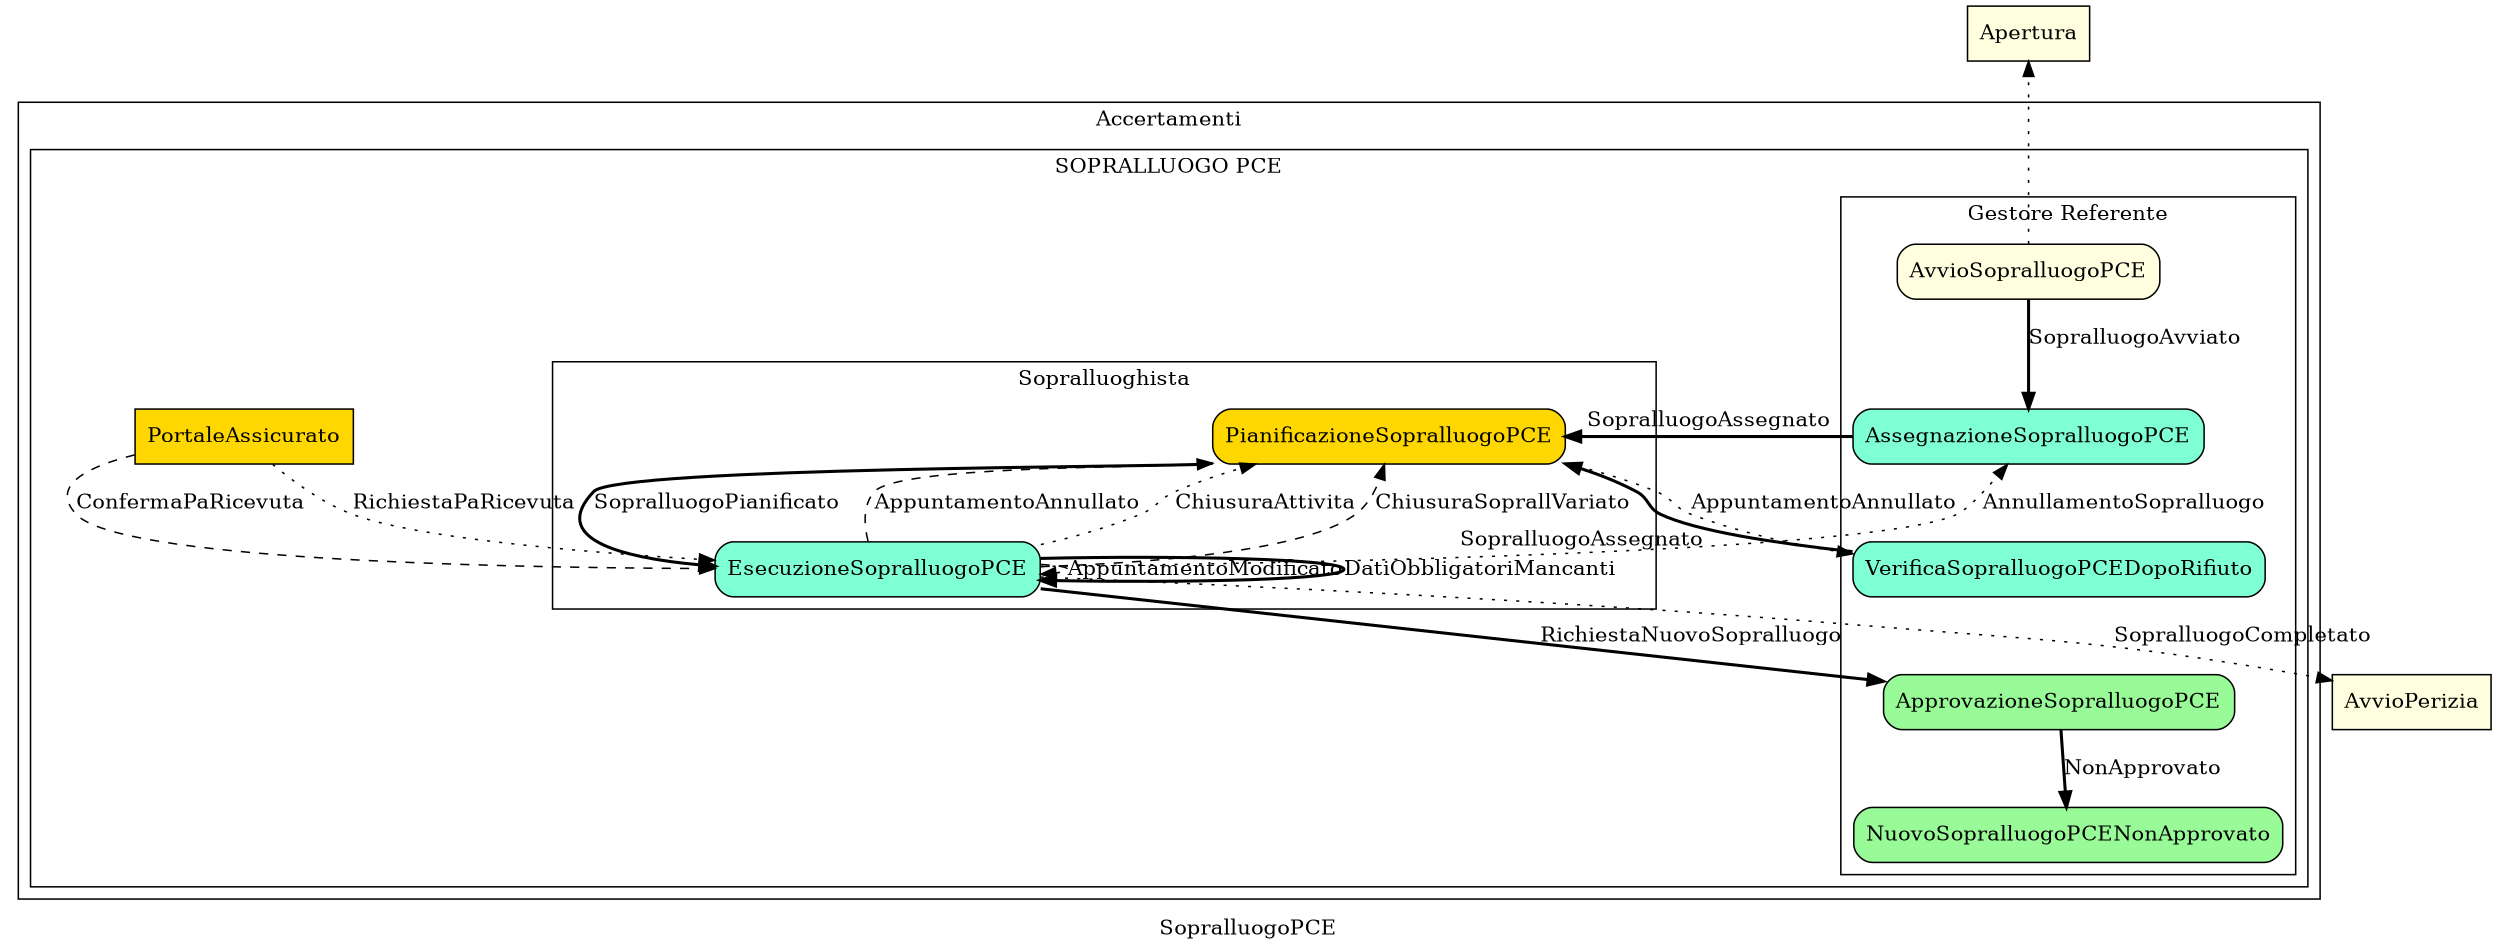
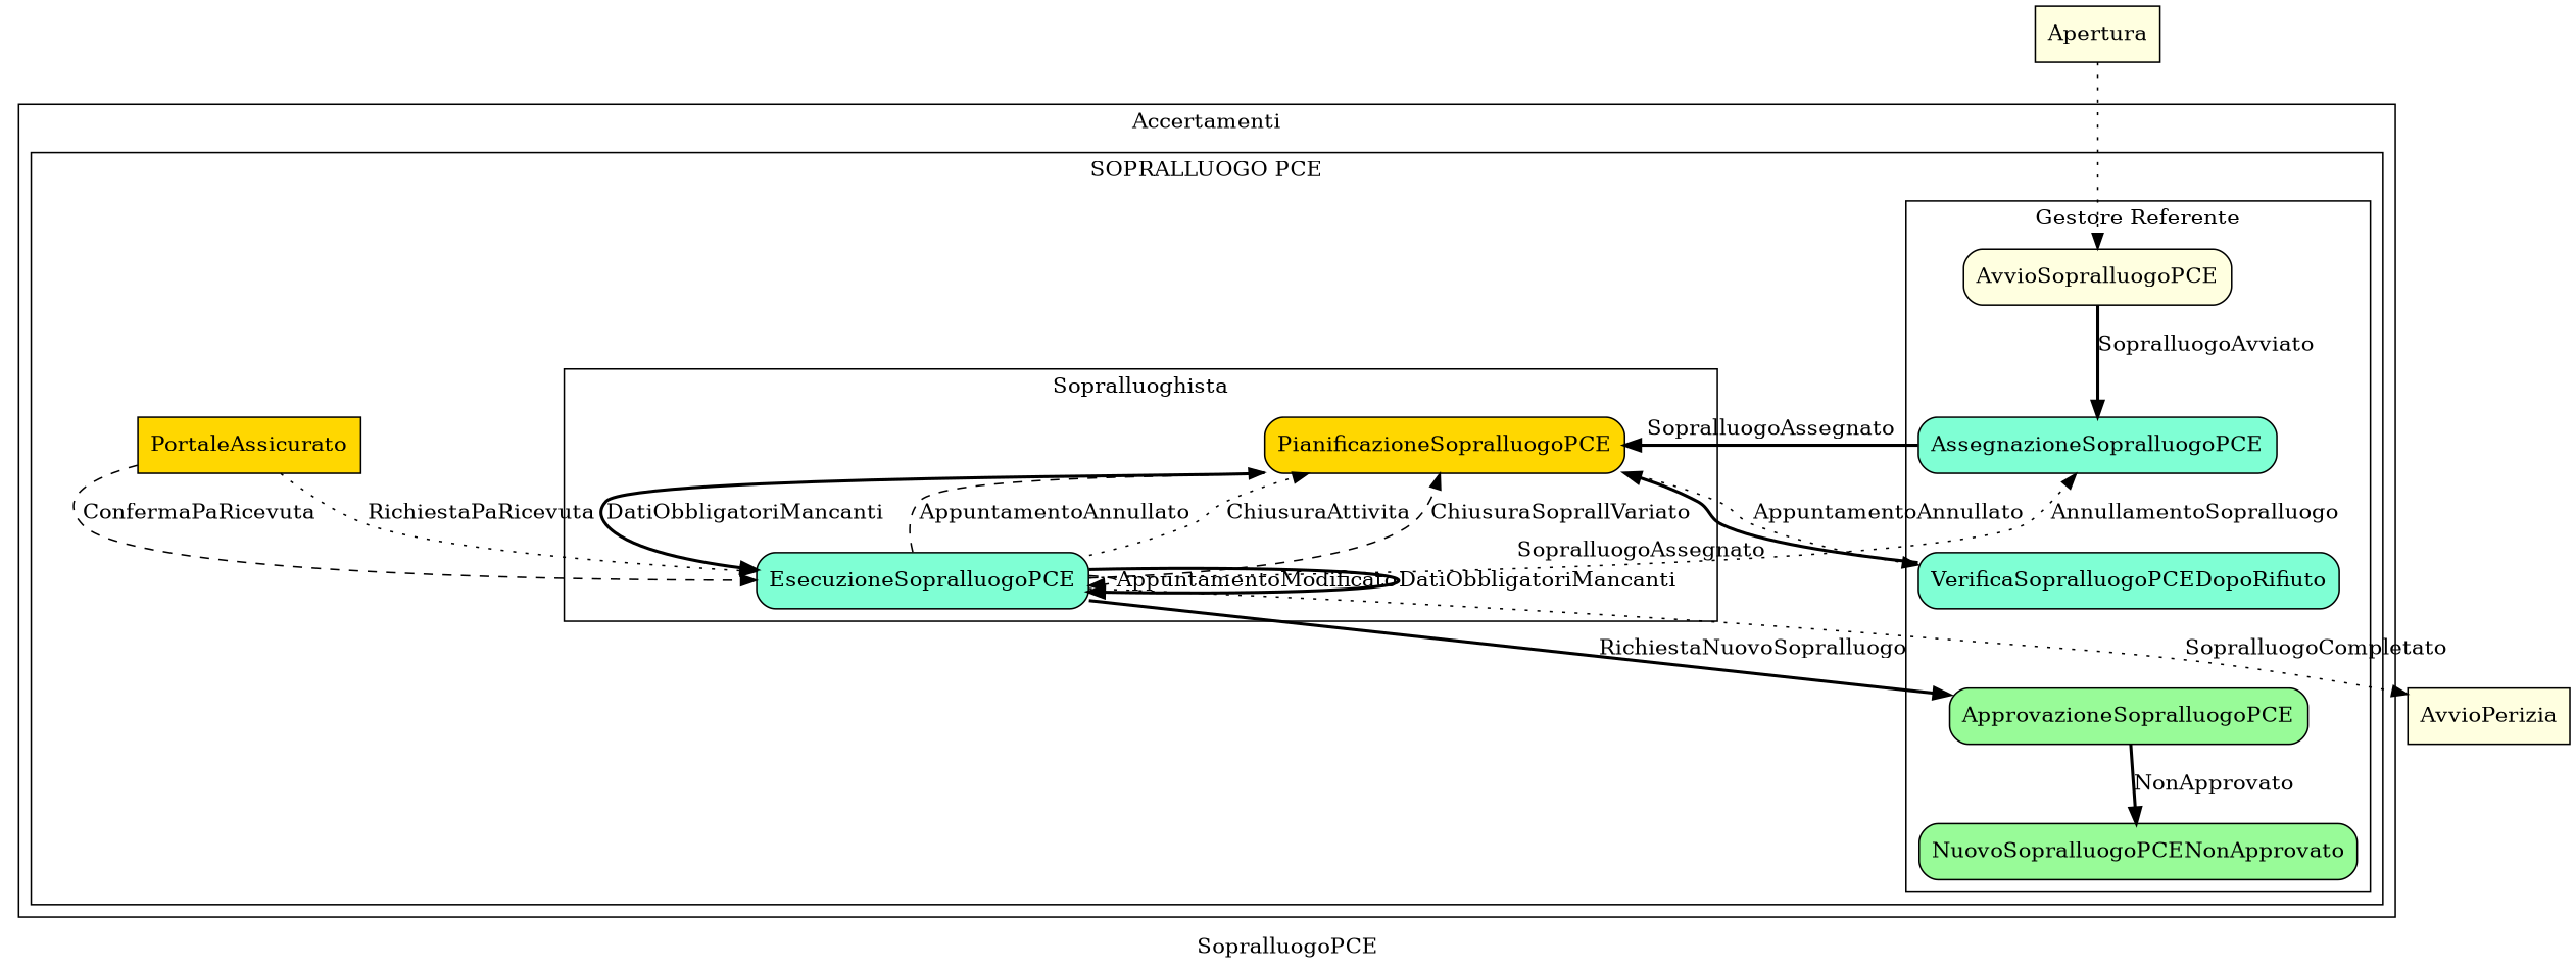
  digraph {
    label=SopralluogoPCE
    rankdir=TB
    node [fillcolor=lightyellow rank=max shape=box style="rounded,filled"]
    edge [style=bold]
    AvvioSopralluogoPCE
    AssegnazioneSopralluogoPCE [fillcolor=aquamarine]
    VerificaSopralluogoPCEDopoRifiuto [fillcolor=aquamarine]
    PianificazioneSopralluogoPCE [fillcolor=gold]
    ApprovazioneSopralluogoPCE [fillcolor=palegreen]
    NuovoSopralluogoPCENonApprovato [fillcolor=palegreen]
    EsecuzioneSopralluogoPCE [fillcolor=aquamarine]
    AvvioPerizia [style=filled]
    Apertura [style=filled rank=""]
    PortaleAssicurato [fillcolor=gold shape=rect style=filled rank=""]
    subgraph sub_1 {
      AvvioSopralluogoPCE
      AssegnazioneSopralluogoPCE
      VerificaSopralluogoPCEDopoRifiuto
      PianificazioneSopralluogoPCE
      ApprovazioneSopralluogoPCE
      NuovoSopralluogoPCENonApprovato
      EsecuzioneSopralluogoPCE
      AvvioPerizia
    }
    subgraph sub_2 {
      color=green
      label=Opening
      rank=min
      Apertura
    }
    subgraph cluster_3 {
      label=Accertamenti
      subgraph cluster_4 {
        label="SOPRALLUOGO PCE"
        PortaleAssicurato
        subgraph cluster_5 {
          label="Gestore Referente"
          rank=max
          AvvioSopralluogoPCE
          AssegnazioneSopralluogoPCE
          VerificaSopralluogoPCEDopoRifiuto
          ApprovazioneSopralluogoPCE
          NuovoSopralluogoPCENonApprovato
        }
        subgraph cluster_6 {
          label=Sopralluoghista
          rank=max
          PianificazioneSopralluogoPCE
          EsecuzioneSopralluogoPCE
        }
      }
    }
    subgraph sub_7 {
      label=PERIZIA
      rank=max
      AvvioPerizia
    }
    AvvioSopralluogoPCE -> AssegnazioneSopralluogoPCE [label=SopralluogoAvviato]
    AssegnazioneSopralluogoPCE -> VerificaSopralluogoPCEDopoRifiuto [dir=none style=invisible]
    AssegnazioneSopralluogoPCE -> PianificazioneSopralluogoPCE [label=SopralluogoAssegnato]
    VerificaSopralluogoPCEDopoRifiuto -> PianificazioneSopralluogoPCE [xlabel=SopralluogoAssegnato]
    VerificaSopralluogoPCEDopoRifiuto -> ApprovazioneSopralluogoPCE [dir=none style=invisible]
    PianificazioneSopralluogoPCE -> VerificaSopralluogoPCEDopoRifiuto [label=AppuntamentoAnnullato style=dotted]
-   PianificazioneSopralluogoPCE -> EsecuzioneSopralluogoPCE [label=SopralluogoPianificato]
+   PianificazioneSopralluogoPCE -> EsecuzioneSopralluogoPCE [label=DatiObbligatoriMancanti]
    ApprovazioneSopralluogoPCE -> NuovoSopralluogoPCENonApprovato [label=NonApprovato]
    EsecuzioneSopralluogoPCE -> AssegnazioneSopralluogoPCE [label=AnnullamentoSopralluogo style=dotted]
    EsecuzioneSopralluogoPCE -> PianificazioneSopralluogoPCE [label=AppuntamentoAnnullato style=dashed]
    EsecuzioneSopralluogoPCE -> PianificazioneSopralluogoPCE [label=ChiusuraAttivita style=dotted]
    EsecuzioneSopralluogoPCE -> PianificazioneSopralluogoPCE [label=ChiusuraSoprallVariato style=dashed]
    EsecuzioneSopralluogoPCE -> ApprovazioneSopralluogoPCE [label=RichiestaNuovoSopralluogo]
    EsecuzioneSopralluogoPCE -> EsecuzioneSopralluogoPCE [label=AppuntamentoModificato style=dashed]
    EsecuzioneSopralluogoPCE -> EsecuzioneSopralluogoPCE [label=DatiObbligatoriMancanti]
    EsecuzioneSopralluogoPCE -> AvvioPerizia [label=SopralluogoCompletato style=dotted]
-   AvvioSopralluogoPCE -> Apertura [style=dotted]
+   Apertura -> AvvioSopralluogoPCE [style=dotted]
    PortaleAssicurato -> EsecuzioneSopralluogoPCE [label=RichiestaPaRicevuta style=dotted]
    PortaleAssicurato -> EsecuzioneSopralluogoPCE [label=ConfermaPaRicevuta style=dashed]
  }
